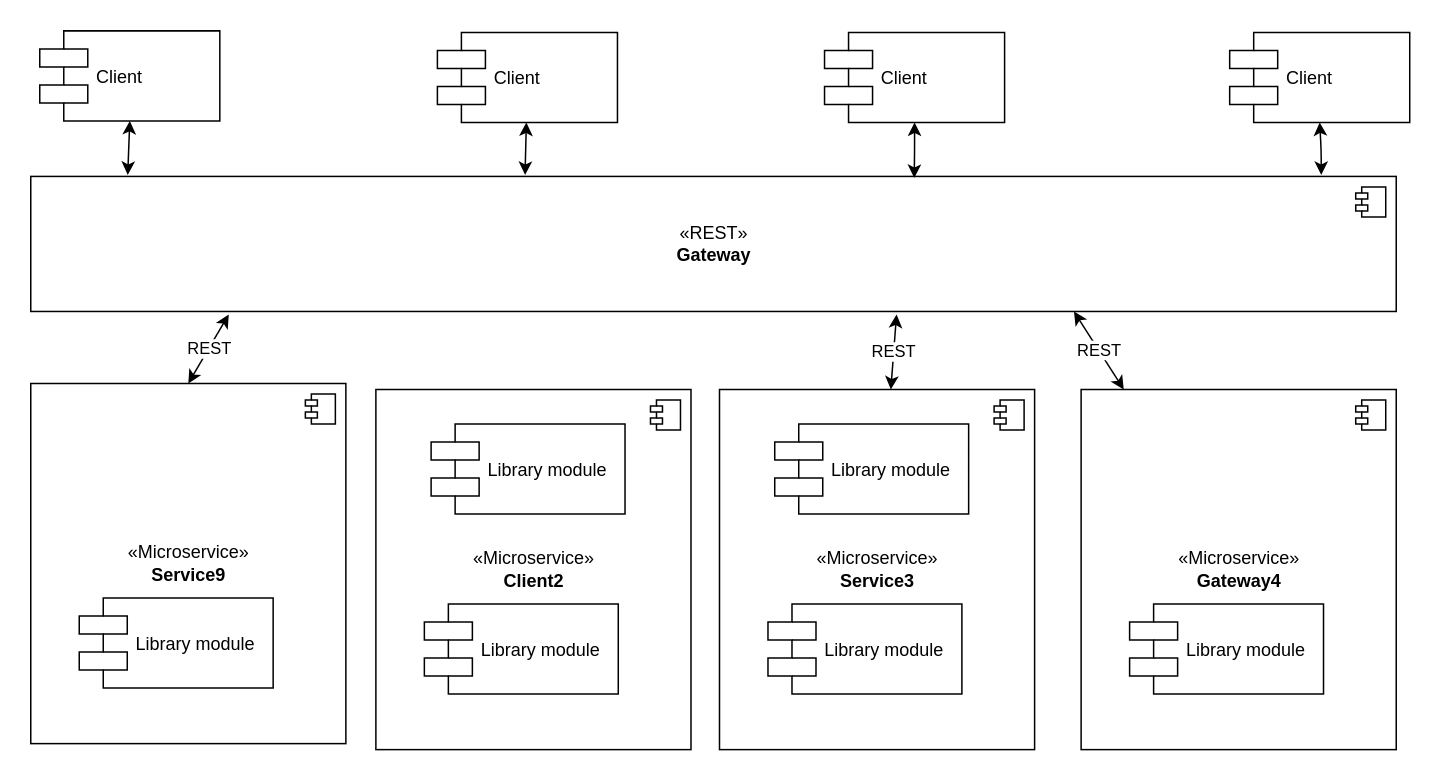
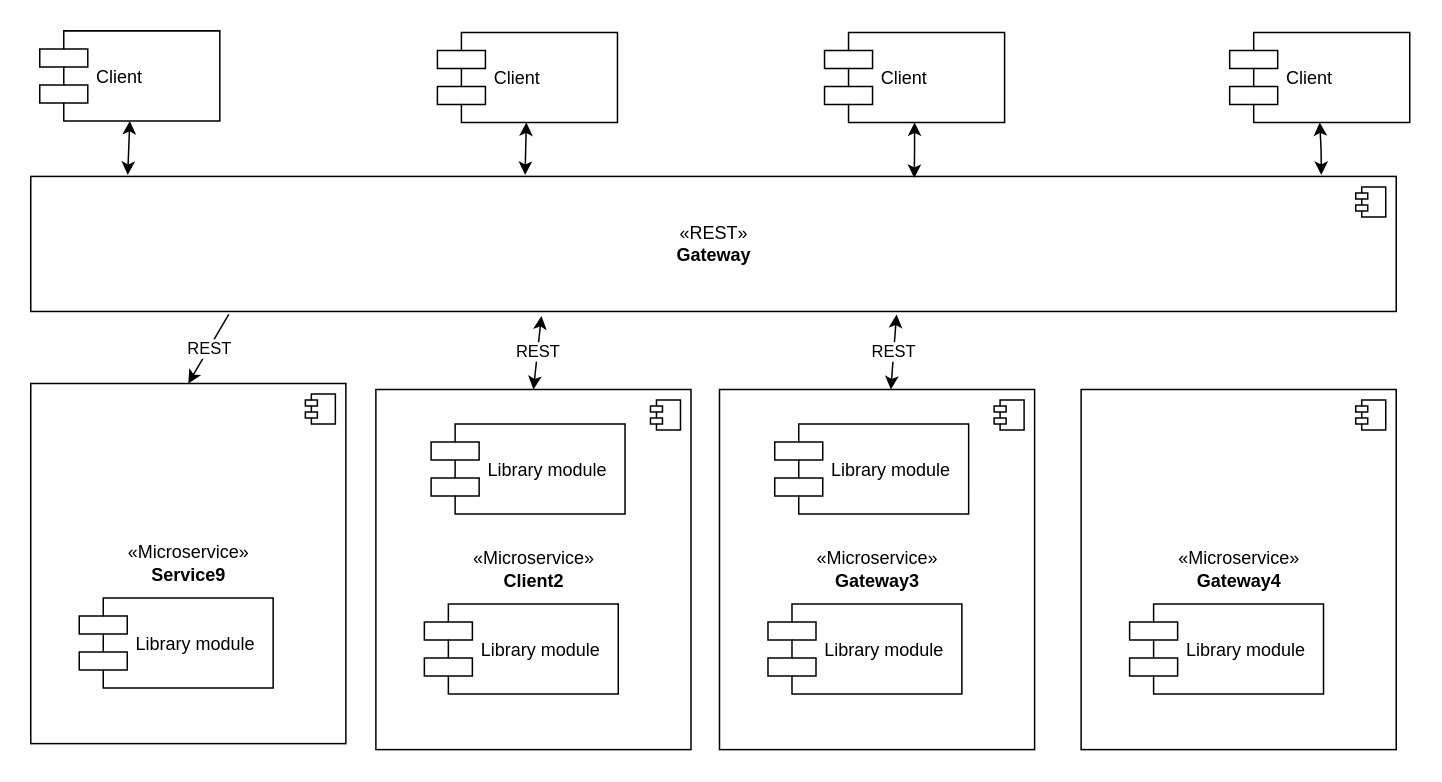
  <mxCell id="0" />
  <mxCell id="1" parent="0" />
  <mxCell id="2" value="Client" style="shape=component;align=left;spacingLeft=36;" parent="1" vertex="1"><mxGeometry x="26" y="20" width="120" height="60" as="geometry" /></mxCell>
  <mxCell id="3" value="Client" style="shape=component;align=left;spacingLeft=36;" parent="1" vertex="1"><mxGeometry x="291" y="21" width="120" height="60" as="geometry" /></mxCell>
  <mxCell id="4" value="Client" style="shape=component;align=left;spacingLeft=36;" parent="1" vertex="1"><mxGeometry x="549" y="21" width="120" height="60" as="geometry" /></mxCell>
  <mxCell id="5" value="«REST»&lt;br&gt;&lt;b&gt;Gateway&lt;/b&gt;" style="html=1;" parent="1" vertex="1"><mxGeometry x="20" y="117" width="910" height="90" as="geometry" /></mxCell>
  <mxCell id="6" value="" style="shape=component;jettyWidth=8;jettyHeight=4;" parent="5" vertex="1"><mxGeometry x="1" width="20" height="20" relative="1" as="geometry"><mxPoint x="-27" y="7" as="offset" /></mxGeometry></mxCell>
  <mxCell id="7" value="«Microservice»&lt;br&gt;&lt;b&gt;Service9&lt;/b&gt;" style="html=1;" parent="1" vertex="1"><mxGeometry x="20" y="255" width="210" height="240" as="geometry" /></mxCell>
  <mxCell id="8" value="" style="shape=component;jettyWidth=8;jettyHeight=4;" parent="7" vertex="1"><mxGeometry x="1" width="20" height="20" relative="1" as="geometry"><mxPoint x="-27" y="7" as="offset" /></mxGeometry></mxCell>
  <mxCell id="9" value="Library module" style="shape=component;align=left;spacingLeft=36;" parent="7" vertex="1"><mxGeometry x="32.308" y="143" width="129.231" height="60" as="geometry" /></mxCell>
  <mxCell id="10" value="«Microservice»&lt;br&gt;&lt;b&gt;Client2&lt;/b&gt;" style="html=1;" parent="1" vertex="1"><mxGeometry x="250" y="259" width="210" height="240" as="geometry" /></mxCell>
  <mxCell id="11" value="" style="shape=component;jettyWidth=8;jettyHeight=4;" parent="10" vertex="1"><mxGeometry x="1" width="20" height="20" relative="1" as="geometry"><mxPoint x="-27" y="7" as="offset" /></mxGeometry></mxCell>
  <mxCell id="12" value="Library module" style="shape=component;align=left;spacingLeft=36;" parent="10" vertex="1"><mxGeometry x="32.308" y="143" width="129.231" height="60" as="geometry" /></mxCell>
  <mxCell id="13" value="Library module" style="shape=component;align=left;spacingLeft=36;" parent="10" vertex="1"><mxGeometry x="36.808" y="23" width="129.231" height="60" as="geometry" /></mxCell>
- <mxCell id="14" value="«Microservice»&lt;br&gt;&lt;b&gt;Service3&lt;/b&gt;" style="html=1;" parent="1" vertex="1"><mxGeometry x="479" y="259" width="210" height="240" as="geometry" /></mxCell>
+ <mxCell id="14" value="«Microservice»&lt;br&gt;&lt;b&gt;Gateway3&lt;/b&gt;" style="html=1;" parent="1" vertex="1"><mxGeometry x="479" y="259" width="210" height="240" as="geometry" /></mxCell>
  <mxCell id="15" value="" style="shape=component;jettyWidth=8;jettyHeight=4;" parent="14" vertex="1"><mxGeometry x="1" width="20" height="20" relative="1" as="geometry"><mxPoint x="-27" y="7" as="offset" /></mxGeometry></mxCell>
  <mxCell id="16" value="Library module" style="shape=component;align=left;spacingLeft=36;" parent="14" vertex="1"><mxGeometry x="32.308" y="143" width="129.231" height="60" as="geometry" /></mxCell>
  <mxCell id="17" value="Library module" style="shape=component;align=left;spacingLeft=36;" parent="14" vertex="1"><mxGeometry x="36.808" y="23" width="129.231" height="60" as="geometry" /></mxCell>
  <mxCell id="18" value="Client" style="shape=component;align=left;spacingLeft=36;" parent="1" vertex="1"><mxGeometry x="819" y="21" width="120" height="60" as="geometry" /></mxCell>
  <mxCell id="19" value="«Microservice»&lt;br&gt;&lt;b&gt;Gateway4&lt;/b&gt;" style="html=1;" parent="1" vertex="1"><mxGeometry x="720" y="259" width="210" height="240" as="geometry" /></mxCell>
  <mxCell id="20" value="" style="shape=component;jettyWidth=8;jettyHeight=4;" parent="19" vertex="1"><mxGeometry x="1" width="20" height="20" relative="1" as="geometry"><mxPoint x="-27" y="7" as="offset" /></mxGeometry></mxCell>
  <mxCell id="21" value="Library module" style="shape=component;align=left;spacingLeft=36;" parent="19" vertex="1"><mxGeometry x="32.308" y="143" width="129.231" height="60" as="geometry" /></mxCell>
  <mxCell id="22" value="" style="endArrow=classic;startArrow=classic;html=1;exitX=0.362;exitY=-0.011;exitDx=0;exitDy=0;exitPerimeter=0;" parent="1" source="5" target="3" edge="1"><mxGeometry width="50" height="50" relative="1" as="geometry"><mxPoint x="220" y="550" as="sourcePoint" /><mxPoint x="370" y="100" as="targetPoint" /></mxGeometry></mxCell>
  <mxCell id="23" value="" style="endArrow=classic;startArrow=classic;html=1;entryX=0.5;entryY=1;entryDx=0;entryDy=0;exitX=0.647;exitY=0.011;exitDx=0;exitDy=0;exitPerimeter=0;" parent="1" source="5" target="4" edge="1"><mxGeometry width="50" height="50" relative="1" as="geometry"><mxPoint x="359.42" y="126.01" as="sourcePoint" /><mxPoint x="360.271" y="91" as="targetPoint" /><Array as="points"><mxPoint x="609" y="100" /></Array></mxGeometry></mxCell>
  <mxCell id="24" value="" style="endArrow=classic;startArrow=classic;html=1;entryX=0.5;entryY=1;entryDx=0;entryDy=0;" parent="1" target="18" edge="1"><mxGeometry width="50" height="50" relative="1" as="geometry"><mxPoint x="880" y="116" as="sourcePoint" /><mxPoint x="883" y="80" as="targetPoint" /><Array as="points"><mxPoint x="880" y="100" /></Array></mxGeometry></mxCell>
  <mxCell id="25" value="" style="endArrow=classic;startArrow=classic;html=1;entryX=0.5;entryY=1;entryDx=0;entryDy=0;exitX=0.071;exitY=-0.011;exitDx=0;exitDy=0;exitPerimeter=0;" parent="1" source="5" target="2" edge="1"><mxGeometry width="50" height="50" relative="1" as="geometry"><mxPoint x="359.42" y="126.01" as="sourcePoint" /><mxPoint x="360.271" y="91" as="targetPoint" /><Array as="points" /></mxGeometry></mxCell>
- <mxCell id="26" value="REST" style="endArrow=classic;startArrow=classic;html=1;exitX=0.5;exitY=0;exitDx=0;exitDy=0;entryX=0.145;entryY=1.022;entryDx=0;entryDy=0;entryPerimeter=0;" parent="1" source="7" target="5" edge="1"><mxGeometry width="50" height="50" relative="1" as="geometry"><mxPoint x="10" y="270" as="sourcePoint" /><mxPoint x="60" y="220" as="targetPoint" /></mxGeometry></mxCell>
+ <mxCell id="26" value="REST" style="endArrow=none;startArrow=classic;html=1;exitX=0.5;exitY=0;exitDx=0;exitDy=0;entryX=0.145;entryY=1.022;entryDx=0;entryDy=0;entryPerimeter=0;" parent="1" source="7" target="5" edge="1"><mxGeometry width="50" height="50" relative="1" as="geometry"><mxPoint x="10" y="270" as="sourcePoint" /><mxPoint x="60" y="220" as="targetPoint" /></mxGeometry></mxCell>
+ <mxCell id="27" value="REST" style="endArrow=classic;startArrow=classic;html=1;exitX=0.5;exitY=0;exitDx=0;exitDy=0;entryX=0.374;entryY=1.033;entryDx=0;entryDy=0;entryPerimeter=0;" parent="1" source="10" target="5" edge="1"><mxGeometry width="50" height="50" relative="1" as="geometry"><mxPoint x="135" y="265" as="sourcePoint" /><mxPoint x="315.645" y="217" as="targetPoint" /></mxGeometry></mxCell>
  <mxCell id="28" value="REST" style="endArrow=classic;startArrow=classic;html=1;" parent="1" source="14" edge="1"><mxGeometry width="50" height="50" relative="1" as="geometry"><mxPoint x="365" y="269" as="sourcePoint" /><mxPoint x="597" y="209" as="targetPoint" /><Array as="points" /></mxGeometry></mxCell>
- <mxCell id="29" value="REST" style="endArrow=classic;startArrow=classic;html=1;entryX=0.764;entryY=1;entryDx=0;entryDy=0;entryPerimeter=0;" parent="1" source="19" target="5" edge="1"><mxGeometry width="50" height="50" relative="1" as="geometry"><mxPoint x="135" y="265" as="sourcePoint" /><mxPoint x="315.645" y="217" as="targetPoint" /></mxGeometry></mxCell>
